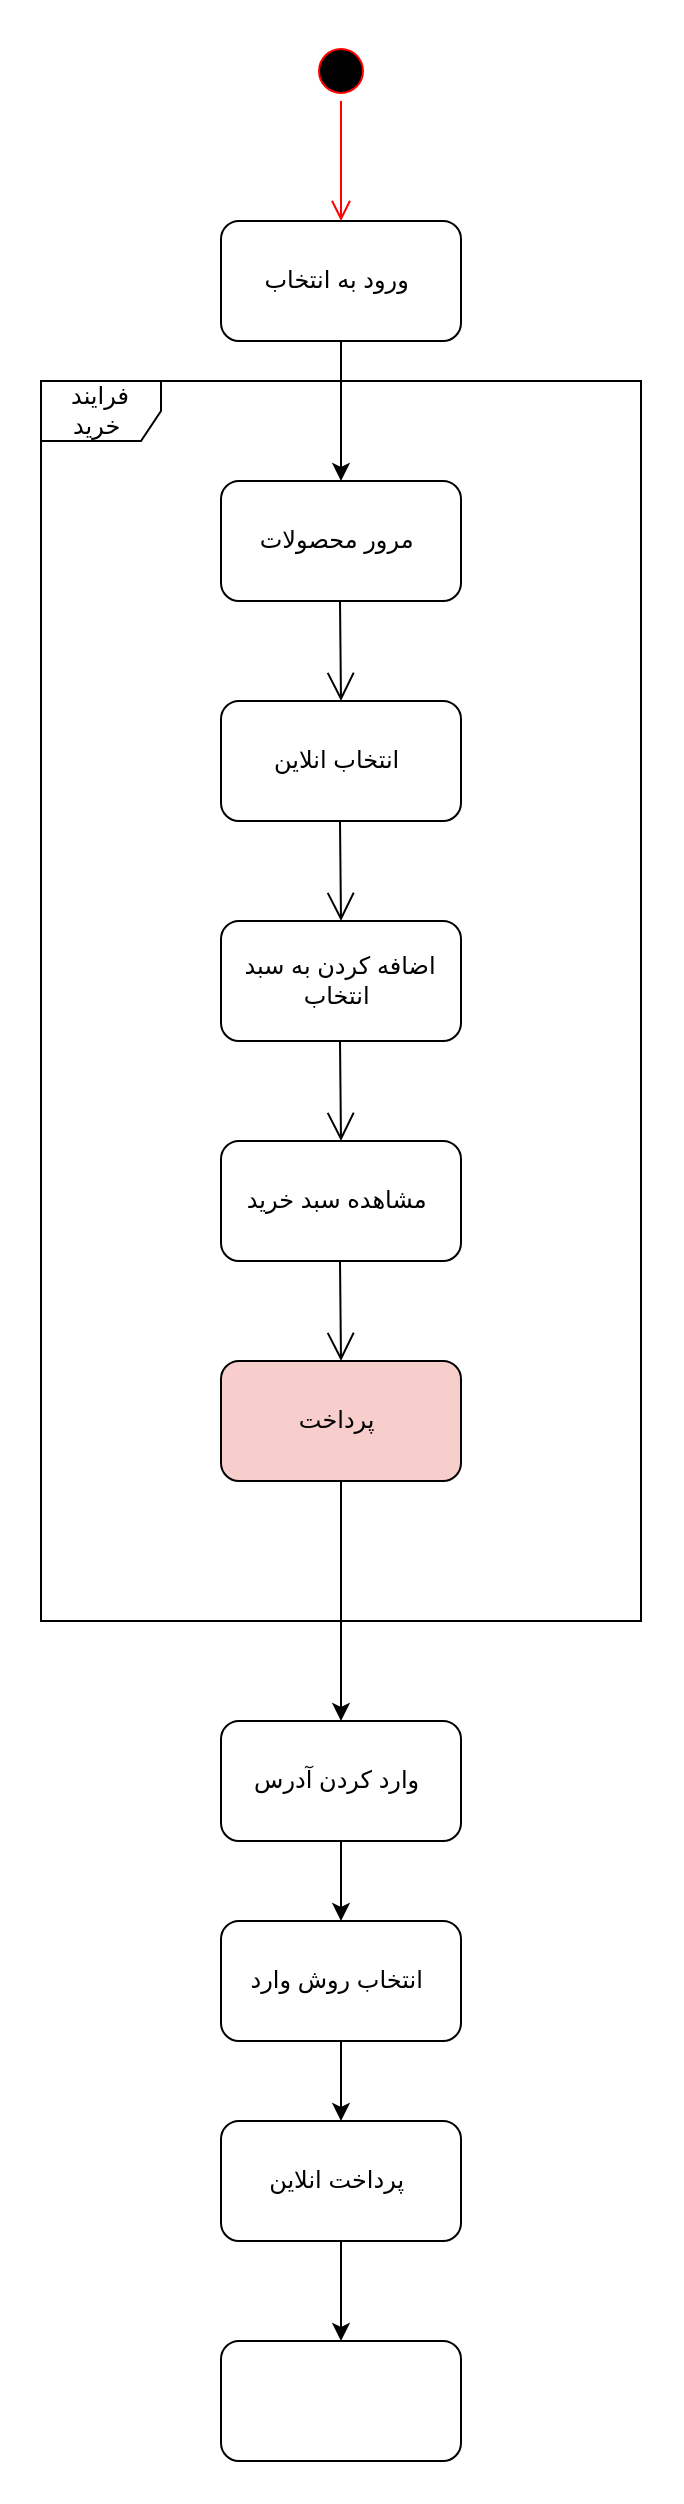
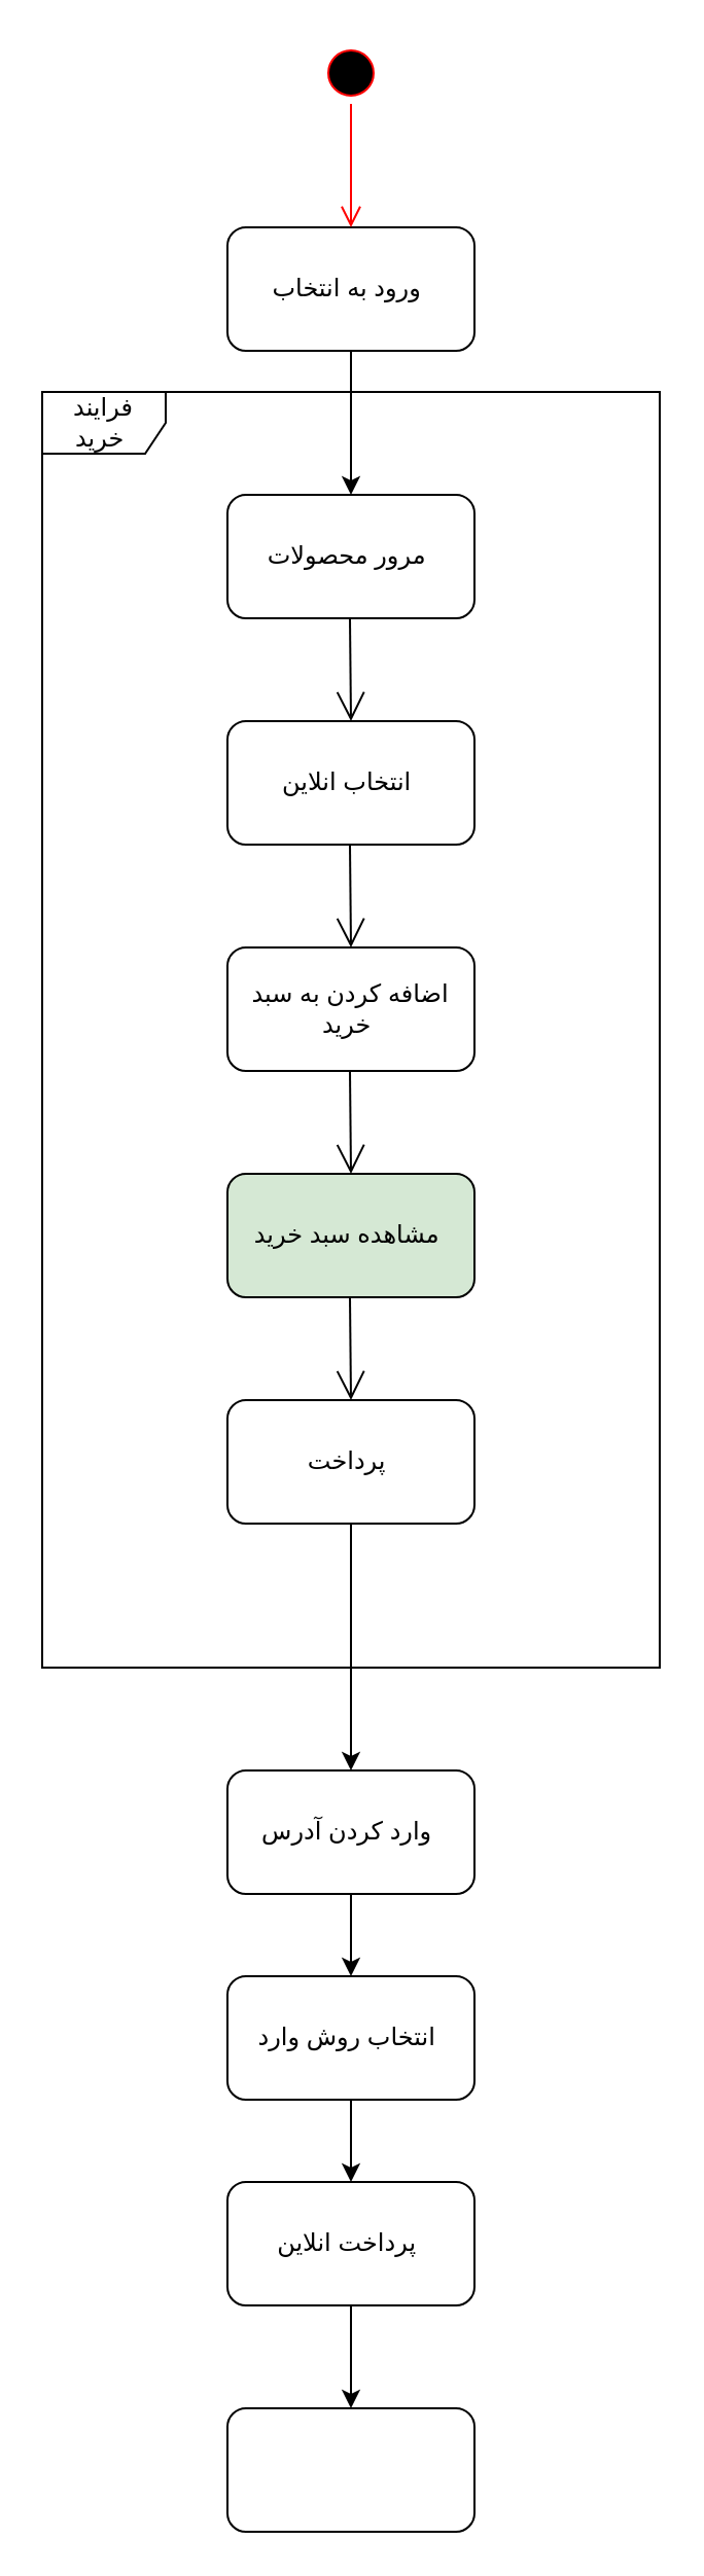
  <mxCell id="0" />
  <mxCell id="1" parent="0" />
  <mxCell id="2" style="edgeStyle=orthogonalEdgeStyle;rounded=0;orthogonalLoop=1;jettySize=auto;html=1;" edge="1" parent="1" source="3"><mxGeometry relative="1" as="geometry"><mxPoint x="170" y="240" as="targetPoint" /></mxGeometry></mxCell>
  <mxCell id="3" value="ورود به انتخاب&amp;nbsp;" style="rounded=1;whiteSpace=wrap;html=1;" vertex="1" parent="1"><mxGeometry x="110" y="110" width="120" height="60" as="geometry" /></mxCell>
  <mxCell id="4" value="مرور محصولات&amp;nbsp;" style="rounded=1;whiteSpace=wrap;html=1;" vertex="1" parent="1"><mxGeometry x="110" y="240" width="120" height="60" as="geometry" /></mxCell>
  <mxCell id="5" value="" style="ellipse;html=1;shape=startState;fillColor=#000000;strokeColor=#ff0000;" vertex="1" parent="1"><mxGeometry x="155" y="20" width="30" height="30" as="geometry" /></mxCell>
  <mxCell id="6" value="" style="edgeStyle=orthogonalEdgeStyle;html=1;verticalAlign=bottom;endArrow=open;endSize=8;strokeColor=#ff0000;rounded=0;" edge="1" source="5" parent="1"><mxGeometry relative="1" as="geometry"><mxPoint x="170" y="110" as="targetPoint" /></mxGeometry></mxCell>
  <mxCell id="7" value="فرایند خرید&amp;nbsp;" style="shape=umlFrame;whiteSpace=wrap;html=1;pointerEvents=0;" vertex="1" parent="1"><mxGeometry x="20" y="190" width="300" height="620" as="geometry" /></mxCell>
  <mxCell id="8" value="" style="endArrow=open;endFill=1;endSize=12;html=1;rounded=0;" edge="1" parent="1"><mxGeometry width="160" relative="1" as="geometry"><mxPoint x="169.5" y="300" as="sourcePoint" /><mxPoint x="170" y="350" as="targetPoint" /></mxGeometry></mxCell>
  <mxCell id="9" value="انتخاب انلاین&amp;nbsp;" style="rounded=1;whiteSpace=wrap;html=1;" vertex="1" parent="1"><mxGeometry x="110" y="350" width="120" height="60" as="geometry" /></mxCell>
  <mxCell id="10" value="" style="endArrow=open;endFill=1;endSize=12;html=1;rounded=0;" edge="1" parent="1"><mxGeometry width="160" relative="1" as="geometry"><mxPoint x="169.5" y="520" as="sourcePoint" /><mxPoint x="170" y="570" as="targetPoint" /></mxGeometry></mxCell>
  <mxCell id="11" value="" style="endArrow=open;endFill=1;endSize=12;html=1;rounded=0;" edge="1" parent="1"><mxGeometry width="160" relative="1" as="geometry"><mxPoint x="169.5" y="410" as="sourcePoint" /><mxPoint x="170" y="460" as="targetPoint" /></mxGeometry></mxCell>
- <mxCell id="12" value="اضافه کردن به سبد انتخاب&amp;nbsp;" style="rounded=1;whiteSpace=wrap;html=1;" vertex="1" parent="1"><mxGeometry x="110" y="460" width="120" height="60" as="geometry" /></mxCell>
- <mxCell id="13" value="مشاهده سبد خرید&amp;nbsp;" style="rounded=1;whiteSpace=wrap;html=1;" vertex="1" parent="1"><mxGeometry x="110" y="570" width="120" height="60" as="geometry" /></mxCell>
+ <mxCell id="12" value="اضافه کردن به سبد خرید&amp;nbsp;" style="rounded=1;whiteSpace=wrap;html=1;" vertex="1" parent="1"><mxGeometry x="110" y="460" width="120" height="60" as="geometry" /></mxCell>
+ <mxCell id="13" value="مشاهده سبد خرید&amp;nbsp;" style="rounded=1;whiteSpace=wrap;html=1;fillColor=#d5e8d4;" vertex="1" parent="1"><mxGeometry x="110" y="570" width="120" height="60" as="geometry" /></mxCell>
  <mxCell id="14" value="" style="endArrow=open;endFill=1;endSize=12;html=1;rounded=0;" edge="1" parent="1"><mxGeometry width="160" relative="1" as="geometry"><mxPoint x="169.5" y="630" as="sourcePoint" /><mxPoint x="170" y="680" as="targetPoint" /></mxGeometry></mxCell>
  <mxCell id="15" style="edgeStyle=orthogonalEdgeStyle;rounded=0;orthogonalLoop=1;jettySize=auto;html=1;" edge="1" parent="1" source="16"><mxGeometry relative="1" as="geometry"><mxPoint x="170" y="860" as="targetPoint" /></mxGeometry></mxCell>
- <mxCell id="16" value="پرداخت&amp;nbsp;" style="rounded=1;whiteSpace=wrap;html=1;fillColor=#f8cecc;" vertex="1" parent="1"><mxGeometry x="110" y="680" width="120" height="60" as="geometry" /></mxCell>
+ <mxCell id="16" value="پرداخت&amp;nbsp;" style="rounded=1;whiteSpace=wrap;html=1;" vertex="1" parent="1"><mxGeometry x="110" y="680" width="120" height="60" as="geometry" /></mxCell>
  <mxCell id="17" style="edgeStyle=orthogonalEdgeStyle;rounded=0;orthogonalLoop=1;jettySize=auto;html=1;" edge="1" parent="1" source="18"><mxGeometry relative="1" as="geometry"><mxPoint x="170" y="960" as="targetPoint" /></mxGeometry></mxCell>
  <mxCell id="18" value="وارد کردن آدرس&amp;nbsp;" style="rounded=1;whiteSpace=wrap;html=1;" vertex="1" parent="1"><mxGeometry x="110" y="860" width="120" height="60" as="geometry" /></mxCell>
  <mxCell id="19" style="edgeStyle=orthogonalEdgeStyle;rounded=0;orthogonalLoop=1;jettySize=auto;html=1;" edge="1" parent="1" source="20"><mxGeometry relative="1" as="geometry"><mxPoint x="170" y="1060" as="targetPoint" /></mxGeometry></mxCell>
  <mxCell id="20" value="انتخاب روش وارد&amp;nbsp;" style="rounded=1;whiteSpace=wrap;html=1;" vertex="1" parent="1"><mxGeometry x="110" y="960" width="120" height="60" as="geometry" /></mxCell>
  <mxCell id="21" style="edgeStyle=orthogonalEdgeStyle;rounded=0;orthogonalLoop=1;jettySize=auto;html=1;" edge="1" parent="1" source="22"><mxGeometry relative="1" as="geometry"><mxPoint x="170" y="1170" as="targetPoint" /></mxGeometry></mxCell>
  <mxCell id="22" value="پرداخت انلاین&amp;nbsp;" style="rounded=1;whiteSpace=wrap;html=1;" vertex="1" parent="1"><mxGeometry x="110" y="1060" width="120" height="60" as="geometry" /></mxCell>
  <mxCell id="23" value="" style="rounded=1;whiteSpace=wrap;html=1;" vertex="1" parent="1"><mxGeometry x="110" y="1170" width="120" height="60" as="geometry" /></mxCell>
